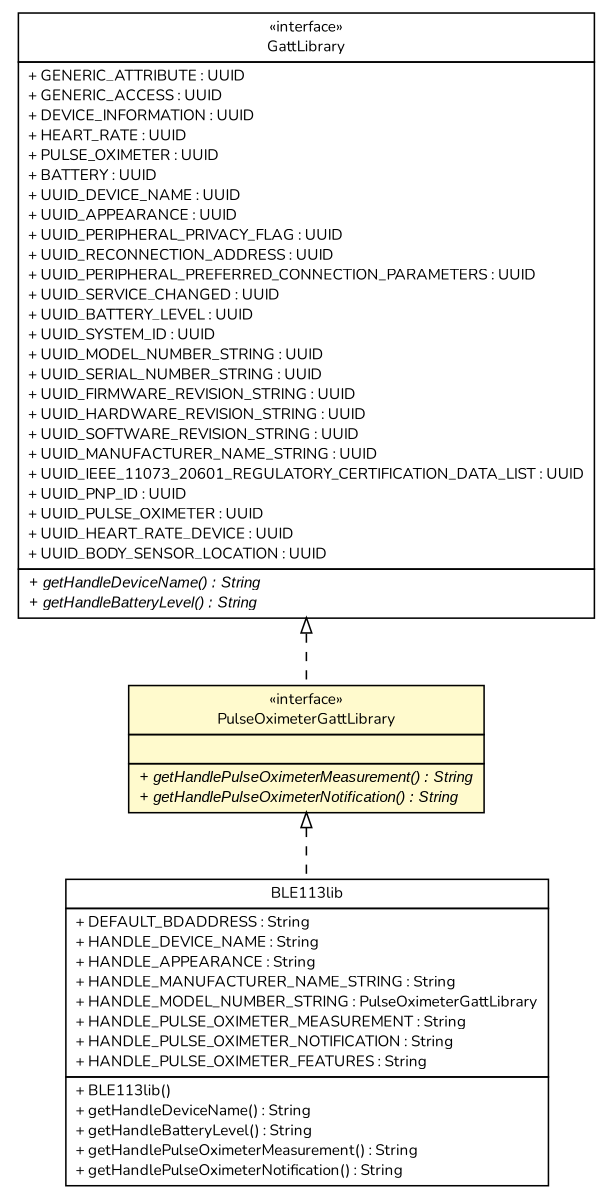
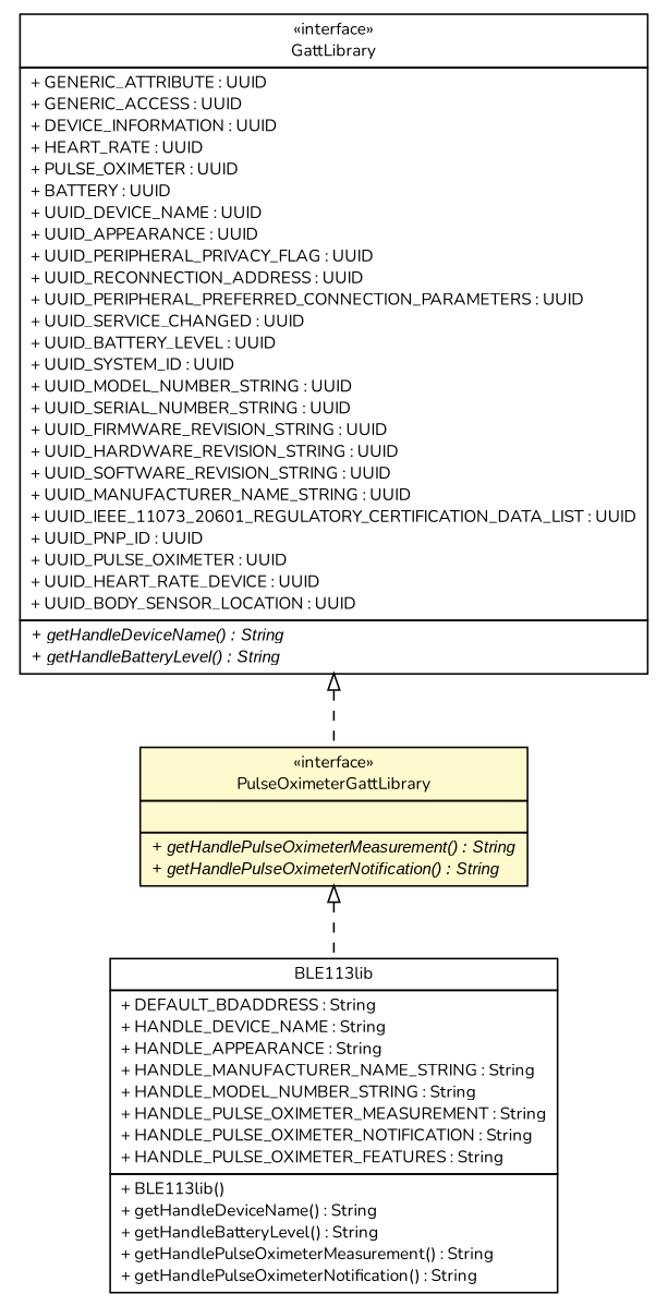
  digraph {
    fontname=Nunito
    nodesep=0.25
    ranksep=0.5
    node [fontcolor=black fontname=Nunito fontsize=10.0 shape=plaintext]
    edge [arrowtail=empty dir=back fontname=Nunito fontsize=10 headport=p labelfontname=arial labelfontsize=10 style=dashed tailport=p]
-   n1 [label=<<table title="de.fhg.fit.biomos.sensorplatform.gatt.BLE113lib" border="0" cellborder="1" cellspacing="0" cellpadding="2" port="p" href="./BLE113lib.html"> 		<tr><td><table border="0" cellspacing="0" cellpadding="1"> <tr><td align="center" balign="center"> BLE113lib </td></tr> 		</table></td></tr> 		<tr><td><table border="0" cellspacing="0" cellpadding="1"> <tr><td align="left" balign="left"> + DEFAULT_BDADDRESS : String </td></tr> <tr><td align="left" balign="left"> + HANDLE_DEVICE_NAME : String </td></tr> <tr><td align="left" balign="left"> + HANDLE_APPEARANCE : String </td></tr> <tr><td align="left" balign="left"> + HANDLE_MANUFACTURER_NAME_STRING : String </td></tr> <tr><td align="left" balign="left"> + HANDLE_MODEL_NUMBER_STRING : PulseOximeterGattLibrary </td></tr> <tr><td align="left" balign="left"> + HANDLE_PULSE_OXIMETER_MEASUREMENT : String </td></tr> <tr><td align="left" balign="left"> + HANDLE_PULSE_OXIMETER_NOTIFICATION : String </td></tr> <tr><td align="left" balign="left"> + HANDLE_PULSE_OXIMETER_FEATURES : String </td></tr> 		</table></td></tr> 		<tr><td><table border="0" cellspacing="0" cellpadding="1"> <tr><td align="left" balign="left"> + BLE113lib() </td></tr> <tr><td align="left" balign="left"> + getHandleDeviceName() : String </td></tr> <tr><td align="left" balign="left"> + getHandleBatteryLevel() : String </td></tr> <tr><td align="left" balign="left"> + getHandlePulseOximeterMeasurement() : String </td></tr> <tr><td align="left" balign="left"> + getHandlePulseOximeterNotification() : String </td></tr> 		</table></td></tr> 		</table>>]
+   n1 [label=<<table title="de.fhg.fit.biomos.sensorplatform.gatt.BLE113lib" border="0" cellborder="1" cellspacing="0" cellpadding="2" port="p" href="./BLE113lib.html"> 		<tr><td><table border="0" cellspacing="0" cellpadding="1"> <tr><td align="center" balign="center"> BLE113lib </td></tr> 		</table></td></tr> 		<tr><td><table border="0" cellspacing="0" cellpadding="1"> <tr><td align="left" balign="left"> + DEFAULT_BDADDRESS : String </td></tr> <tr><td align="left" balign="left"> + HANDLE_DEVICE_NAME : String </td></tr> <tr><td align="left" balign="left"> + HANDLE_APPEARANCE : String </td></tr> <tr><td align="left" balign="left"> + HANDLE_MANUFACTURER_NAME_STRING : String </td></tr> <tr><td align="left" balign="left"> + HANDLE_MODEL_NUMBER_STRING : String </td></tr> <tr><td align="left" balign="left"> + HANDLE_PULSE_OXIMETER_MEASUREMENT : String </td></tr> <tr><td align="left" balign="left"> + HANDLE_PULSE_OXIMETER_NOTIFICATION : String </td></tr> <tr><td align="left" balign="left"> + HANDLE_PULSE_OXIMETER_FEATURES : String </td></tr> 		</table></td></tr> 		<tr><td><table border="0" cellspacing="0" cellpadding="1"> <tr><td align="left" balign="left"> + BLE113lib() </td></tr> <tr><td align="left" balign="left"> + getHandleDeviceName() : String </td></tr> <tr><td align="left" balign="left"> + getHandleBatteryLevel() : String </td></tr> <tr><td align="left" balign="left"> + getHandlePulseOximeterMeasurement() : String </td></tr> <tr><td align="left" balign="left"> + getHandlePulseOximeterNotification() : String </td></tr> 		</table></td></tr> 		</table>>]
    n2 [label=<<table title="de.fhg.fit.biomos.sensorplatform.gatt.PulseOximeterGattLibrary" border="0" cellborder="1" cellspacing="0" cellpadding="2" port="p" bgcolor="lemonChiffon" href="./PulseOximeterGattLibrary.html"> 		<tr><td><table border="0" cellspacing="0" cellpadding="1"> <tr><td align="center" balign="center"> &#171;interface&#187; </td></tr> <tr><td align="center" balign="center"> PulseOximeterGattLibrary </td></tr> 		</table></td></tr> 		<tr><td><table border="0" cellspacing="0" cellpadding="1"> <tr><td align="left" balign="left">  </td></tr> 		</table></td></tr> 		<tr><td><table border="0" cellspacing="0" cellpadding="1"> <tr><td align="left" balign="left"><font face="arial italic" point-size="10.0"> + getHandlePulseOximeterMeasurement() : String </font></td></tr> <tr><td align="left" balign="left"><font face="arial italic" point-size="10.0"> + getHandlePulseOximeterNotification() : String </font></td></tr> 		</table></td></tr> 		</table>>]
    n3 [label=<<table title="de.fhg.fit.biomos.sensorplatform.gatt.GattLibrary" border="0" cellborder="1" cellspacing="0" cellpadding="2" port="p" href="./GattLibrary.html"> 		<tr><td><table border="0" cellspacing="0" cellpadding="1"> <tr><td align="center" balign="center"> &#171;interface&#187; </td></tr> <tr><td align="center" balign="center"> GattLibrary </td></tr> 		</table></td></tr> 		<tr><td><table border="0" cellspacing="0" cellpadding="1"> <tr><td align="left" balign="left"> + GENERIC_ATTRIBUTE : UUID </td></tr> <tr><td align="left" balign="left"> + GENERIC_ACCESS : UUID </td></tr> <tr><td align="left" balign="left"> + DEVICE_INFORMATION : UUID </td></tr> <tr><td align="left" balign="left"> + HEART_RATE : UUID </td></tr> <tr><td align="left" balign="left"> + PULSE_OXIMETER : UUID </td></tr> <tr><td align="left" balign="left"> + BATTERY : UUID </td></tr> <tr><td align="left" balign="left"> + UUID_DEVICE_NAME : UUID </td></tr> <tr><td align="left" balign="left"> + UUID_APPEARANCE : UUID </td></tr> <tr><td align="left" balign="left"> + UUID_PERIPHERAL_PRIVACY_FLAG : UUID </td></tr> <tr><td align="left" balign="left"> + UUID_RECONNECTION_ADDRESS : UUID </td></tr> <tr><td align="left" balign="left"> + UUID_PERIPHERAL_PREFERRED_CONNECTION_PARAMETERS : UUID </td></tr> <tr><td align="left" balign="left"> + UUID_SERVICE_CHANGED : UUID </td></tr> <tr><td align="left" balign="left"> + UUID_BATTERY_LEVEL : UUID </td></tr> <tr><td align="left" balign="left"> + UUID_SYSTEM_ID : UUID </td></tr> <tr><td align="left" balign="left"> + UUID_MODEL_NUMBER_STRING : UUID </td></tr> <tr><td align="left" balign="left"> + UUID_SERIAL_NUMBER_STRING : UUID </td></tr> <tr><td align="left" balign="left"> + UUID_FIRMWARE_REVISION_STRING : UUID </td></tr> <tr><td align="left" balign="left"> + UUID_HARDWARE_REVISION_STRING : UUID </td></tr> <tr><td align="left" balign="left"> + UUID_SOFTWARE_REVISION_STRING : UUID </td></tr> <tr><td align="left" balign="left"> + UUID_MANUFACTURER_NAME_STRING : UUID </td></tr> <tr><td align="left" balign="left"> + UUID_IEEE_11073_20601_REGULATORY_CERTIFICATION_DATA_LIST : UUID </td></tr> <tr><td align="left" balign="left"> + UUID_PNP_ID : UUID </td></tr> <tr><td align="left" balign="left"> + UUID_PULSE_OXIMETER : UUID </td></tr> <tr><td align="left" balign="left"> + UUID_HEART_RATE_DEVICE : UUID </td></tr> <tr><td align="left" balign="left"> + UUID_BODY_SENSOR_LOCATION : UUID </td></tr> 		</table></td></tr> 		<tr><td><table border="0" cellspacing="0" cellpadding="1"> <tr><td align="left" balign="left"><font face="arial italic" point-size="10.0"> + getHandleDeviceName() : String </font></td></tr> <tr><td align="left" balign="left"><font face="arial italic" point-size="10.0"> + getHandleBatteryLevel() : String </font></td></tr> 		</table></td></tr> 		</table>>]
    n2 -> n1
    n3 -> n2
  }
